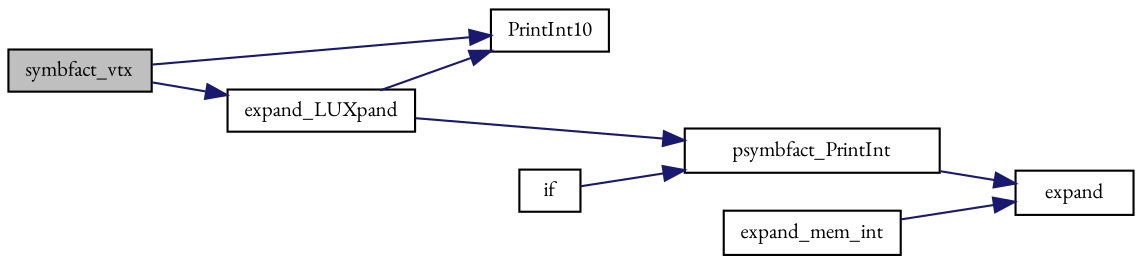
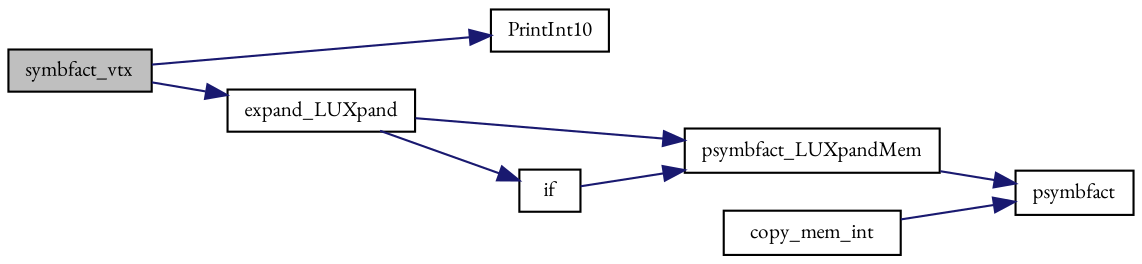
  digraph {
    fontname="EB Garamond"
    rankdir=LR
    node [color=black fillcolor=white fontname="EB Garamond" fontsize=10 shape=record style=filled]
    edge [color=midnightblue fontname="EB Garamond" fontsize=10 labelfontname=Helvetica labelfontsize=10 style=solid]
    n1 [fillcolor=grey75 fontcolor=black height=0.2 label=symbfact_vtx width=0.4]
    n2 [height=0.2 label=PrintInt10 width=0.4]
    n3 [height=0.2 label=expand_LUXpand width=0.4]
-   n4 [height=0.2 label=psymbfact_PrintInt width=0.4]
+   n4 [height=0.2 label=psymbfact_LUXpandMem width=0.4]
    n5 [height=0.2 label=if width=0.4]
-   n6 [height=0.2 label=expand width=0.4]
-   n7 [height=0.2 label=expand_mem_int width=0.4]
+   n6 [height=0.2 label=psymbfact width=0.4]
+   n7 [height=0.2 label=copy_mem_int width=0.4]
    n1 -> n2
    n1 -> n3
    n3 -> n4
-   n3 -> n2
+   n3 -> n5
    n4 -> n6
    n5 -> n4
    n7 -> n6
  }
